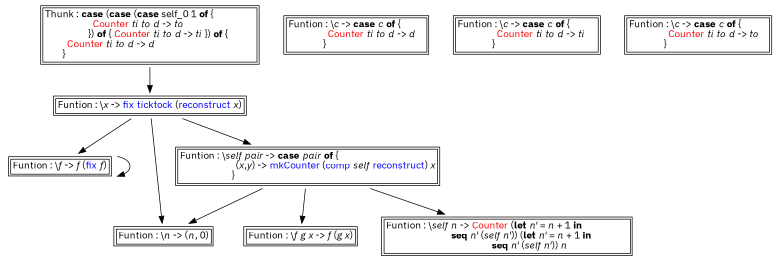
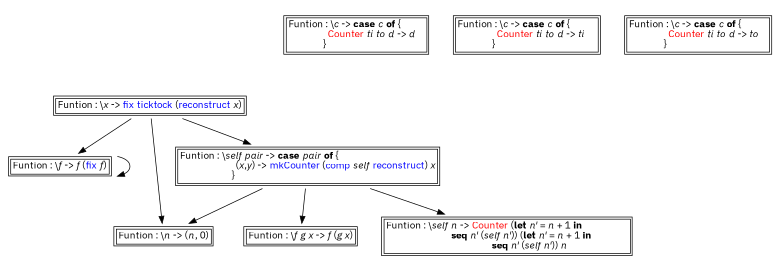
  digraph {
    fontname="IBM Plex Sans"
    node [fontname="IBM Plex Sans" shape=plaintext]
    edge [fontname="IBM Plex Sans"]
    n1 [label=<<TABLE ALIGN="LEFT"><TR><TD BALIGN="LEFT" ALIGN="LEFT">Funtion&nbsp;:&nbsp;\<I>f</I>&nbsp;<I>g</I>&nbsp;<I>x</I>&nbsp;-&gt;&nbsp;<I>f</I>&nbsp;(<I>g</I>&nbsp;<I>x</I>)<BR /></TD></TR></TABLE>>]
    n2 [label=<<TABLE ALIGN="LEFT"><TR><TD BALIGN="LEFT" ALIGN="LEFT">Funtion&nbsp;:&nbsp;\<I>c</I>&nbsp;-&gt;&nbsp;<B>case</B>&nbsp;<I>c</I>&nbsp;<B>of</B>&nbsp;{&nbsp;&nbsp;&nbsp;&nbsp;&nbsp;&nbsp;&nbsp;&nbsp;&nbsp;&nbsp;&nbsp;<BR />&nbsp;&nbsp;&nbsp;&nbsp;&nbsp;&nbsp;&nbsp;&nbsp;&nbsp;&nbsp;&nbsp;&nbsp;&nbsp;&nbsp;&nbsp;&nbsp;&nbsp;&nbsp;<FONT COLOR="red">Counter</FONT>&nbsp;<I>ti</I>&nbsp;<I>to</I>&nbsp;<I>d</I>&nbsp;-&gt;&nbsp;<I>d</I><BR />&nbsp;&nbsp;&nbsp;&nbsp;&nbsp;&nbsp;&nbsp;&nbsp;&nbsp;&nbsp;&nbsp;&nbsp;&nbsp;&nbsp;&nbsp;&nbsp;}&nbsp;&nbsp;&nbsp;&nbsp;&nbsp;&nbsp;&nbsp;&nbsp;&nbsp;&nbsp;&nbsp;&nbsp;&nbsp;&nbsp;&nbsp;&nbsp;&nbsp;&nbsp;&nbsp;&nbsp;&nbsp;<BR /></TD></TR></TABLE>>]
    n3 [label=<<TABLE ALIGN="LEFT"><TR><TD BALIGN="LEFT" ALIGN="LEFT">Funtion&nbsp;:&nbsp;\<I>f</I>&nbsp;-&gt;&nbsp;<I>f</I>&nbsp;(<FONT COLOR="blue">fix</FONT>&nbsp;<I>f</I>)<BR /></TD></TR></TABLE>>]
-   n4 [label=<<TABLE ALIGN="LEFT"><TR><TD BALIGN="LEFT" ALIGN="LEFT">Thunk&nbsp;:&nbsp;<B>case</B>&nbsp;(<B>case</B>&nbsp;(<B>case</B>&nbsp;self_0&nbsp;1&nbsp;<B>of</B>&nbsp;{&nbsp;&nbsp;&nbsp;&nbsp;&nbsp;&nbsp;&nbsp;&nbsp;&nbsp;&nbsp;&nbsp;&nbsp;&nbsp;&nbsp;&nbsp;&nbsp;&nbsp;&nbsp;&nbsp;<BR />&nbsp;&nbsp;&nbsp;&nbsp;&nbsp;&nbsp;&nbsp;&nbsp;&nbsp;&nbsp;&nbsp;&nbsp;&nbsp;&nbsp;&nbsp;&nbsp;&nbsp;&nbsp;&nbsp;&nbsp;&nbsp;&nbsp;<FONT COLOR="red">Counter</FONT>&nbsp;<I>ti</I>&nbsp;<I>to</I>&nbsp;<I>d</I>&nbsp;-&gt;&nbsp;<I>to</I>&nbsp;&nbsp;&nbsp;&nbsp;&nbsp;&nbsp;&nbsp;&nbsp;&nbsp;&nbsp;&nbsp;&nbsp;&nbsp;&nbsp;<BR />&nbsp;&nbsp;&nbsp;&nbsp;&nbsp;&nbsp;&nbsp;&nbsp;&nbsp;&nbsp;&nbsp;&nbsp;&nbsp;&nbsp;&nbsp;&nbsp;&nbsp;&nbsp;&nbsp;&nbsp;})&nbsp;<B>of</B>&nbsp;{&nbsp;<FONT COLOR="red">Counter</FONT>&nbsp;<I>ti</I>&nbsp;<I>to</I>&nbsp;<I>d</I>&nbsp;-&gt;&nbsp;<I>ti</I>&nbsp;})&nbsp;<B>of</B>&nbsp;{<BR />&nbsp;&nbsp;&nbsp;&nbsp;&nbsp;&nbsp;&nbsp;&nbsp;&nbsp;&nbsp;<FONT COLOR="red">Counter</FONT>&nbsp;<I>ti</I>&nbsp;<I>to</I>&nbsp;<I>d</I>&nbsp;-&gt;&nbsp;<I>d</I>&nbsp;&nbsp;&nbsp;&nbsp;&nbsp;&nbsp;&nbsp;&nbsp;&nbsp;&nbsp;&nbsp;&nbsp;&nbsp;&nbsp;&nbsp;&nbsp;&nbsp;&nbsp;&nbsp;&nbsp;&nbsp;&nbsp;&nbsp;&nbsp;&nbsp;&nbsp;&nbsp;<BR />&nbsp;&nbsp;&nbsp;&nbsp;&nbsp;&nbsp;&nbsp;&nbsp;}&nbsp;&nbsp;&nbsp;&nbsp;&nbsp;&nbsp;&nbsp;&nbsp;&nbsp;&nbsp;&nbsp;&nbsp;&nbsp;&nbsp;&nbsp;&nbsp;&nbsp;&nbsp;&nbsp;&nbsp;&nbsp;&nbsp;&nbsp;&nbsp;&nbsp;&nbsp;&nbsp;&nbsp;&nbsp;&nbsp;&nbsp;&nbsp;&nbsp;&nbsp;&nbsp;&nbsp;&nbsp;&nbsp;&nbsp;&nbsp;&nbsp;&nbsp;&nbsp;&nbsp;&nbsp;&nbsp;&nbsp;&nbsp;<BR /></TD></TR></TABLE>>]
    n5 [label=<<TABLE ALIGN="LEFT"><TR><TD BALIGN="LEFT" ALIGN="LEFT">Funtion&nbsp;:&nbsp;\<I>x</I>&nbsp;-&gt;&nbsp;<FONT COLOR="blue">fix</FONT>&nbsp;<FONT COLOR="blue">ticktock</FONT>&nbsp;(<FONT COLOR="blue">reconstruct</FONT>&nbsp;<I>x</I>)<BR /></TD></TR></TABLE>>]
    n6 [label=<<TABLE ALIGN="LEFT"><TR><TD BALIGN="LEFT" ALIGN="LEFT">Funtion&nbsp;:&nbsp;\<I>n</I>&nbsp;-&gt;&nbsp;(<I>n</I>,&nbsp;0)<BR /></TD></TR></TABLE>>]
    n7 [label=<<TABLE ALIGN="LEFT"><TR><TD BALIGN="LEFT" ALIGN="LEFT">Funtion&nbsp;:&nbsp;\<I>self</I>&nbsp;<I>pair</I>&nbsp;-&gt;&nbsp;<B>case</B>&nbsp;<I>pair</I>&nbsp;<B>of</B>&nbsp;{&nbsp;&nbsp;&nbsp;&nbsp;&nbsp;&nbsp;&nbsp;&nbsp;&nbsp;&nbsp;&nbsp;&nbsp;&nbsp;&nbsp;&nbsp;&nbsp;&nbsp;&nbsp;&nbsp;&nbsp;&nbsp;&nbsp;&nbsp;&nbsp;&nbsp;&nbsp;&nbsp;&nbsp;&nbsp;&nbsp;&nbsp;&nbsp;<BR />&nbsp;&nbsp;&nbsp;&nbsp;&nbsp;&nbsp;&nbsp;&nbsp;&nbsp;&nbsp;&nbsp;&nbsp;&nbsp;&nbsp;&nbsp;&nbsp;&nbsp;&nbsp;&nbsp;&nbsp;&nbsp;&nbsp;&nbsp;&nbsp;&nbsp;&nbsp;(<I>x</I>,<I>y</I>)&nbsp;-&gt;&nbsp;<FONT COLOR="blue">mkCounter</FONT>&nbsp;(<FONT COLOR="blue">comp</FONT>&nbsp;<I>self</I>&nbsp;<FONT COLOR="blue">reconstruct</FONT>)&nbsp;<I>x</I><BR />&nbsp;&nbsp;&nbsp;&nbsp;&nbsp;&nbsp;&nbsp;&nbsp;&nbsp;&nbsp;&nbsp;&nbsp;&nbsp;&nbsp;&nbsp;&nbsp;&nbsp;&nbsp;&nbsp;&nbsp;&nbsp;&nbsp;&nbsp;&nbsp;}&nbsp;&nbsp;&nbsp;&nbsp;&nbsp;&nbsp;&nbsp;&nbsp;&nbsp;&nbsp;&nbsp;&nbsp;&nbsp;&nbsp;&nbsp;&nbsp;&nbsp;&nbsp;&nbsp;&nbsp;&nbsp;&nbsp;&nbsp;&nbsp;&nbsp;&nbsp;&nbsp;&nbsp;&nbsp;&nbsp;&nbsp;&nbsp;&nbsp;&nbsp;&nbsp;&nbsp;&nbsp;&nbsp;&nbsp;&nbsp;&nbsp;&nbsp;&nbsp;&nbsp;&nbsp;<BR /></TD></TR></TABLE>>]
    n8 [label=<<TABLE ALIGN="LEFT"><TR><TD BALIGN="LEFT" ALIGN="LEFT">Funtion&nbsp;:&nbsp;\<I>self</I>&nbsp;<I>n</I>&nbsp;-&gt;&nbsp;<FONT COLOR="red">Counter</FONT>&nbsp;(<B>let</B>&nbsp;<I>n'</I>&nbsp;=&nbsp;<I>n</I>&nbsp;+&nbsp;1&nbsp;<B>in</B>&nbsp;&nbsp;&nbsp;&nbsp;&nbsp;&nbsp;&nbsp;&nbsp;&nbsp;&nbsp;&nbsp;&nbsp;&nbsp;&nbsp;&nbsp;&nbsp;&nbsp;&nbsp;&nbsp;&nbsp;&nbsp;<BR />&nbsp;&nbsp;&nbsp;&nbsp;&nbsp;&nbsp;&nbsp;&nbsp;&nbsp;&nbsp;&nbsp;&nbsp;&nbsp;&nbsp;&nbsp;&nbsp;&nbsp;&nbsp;&nbsp;&nbsp;&nbsp;&nbsp;&nbsp;&nbsp;&nbsp;&nbsp;&nbsp;&nbsp;&nbsp;&nbsp;<B>seq</B>&nbsp;<I>n'</I>&nbsp;(<I>self</I>&nbsp;<I>n'</I>))&nbsp;(<B>let</B>&nbsp;<I>n'</I>&nbsp;=&nbsp;<I>n</I>&nbsp;+&nbsp;1&nbsp;<B>in</B>&nbsp;&nbsp;<BR />&nbsp;&nbsp;&nbsp;&nbsp;&nbsp;&nbsp;&nbsp;&nbsp;&nbsp;&nbsp;&nbsp;&nbsp;&nbsp;&nbsp;&nbsp;&nbsp;&nbsp;&nbsp;&nbsp;&nbsp;&nbsp;&nbsp;&nbsp;&nbsp;&nbsp;&nbsp;&nbsp;&nbsp;&nbsp;&nbsp;&nbsp;&nbsp;&nbsp;&nbsp;&nbsp;&nbsp;&nbsp;&nbsp;&nbsp;&nbsp;&nbsp;&nbsp;&nbsp;&nbsp;&nbsp;&nbsp;&nbsp;&nbsp;&nbsp;<B>seq</B>&nbsp;<I>n'</I>&nbsp;(<I>self</I>&nbsp;<I>n'</I>))&nbsp;<I>n</I><BR /></TD></TR></TABLE>>]
    n9 [label=<<TABLE ALIGN="LEFT"><TR><TD BALIGN="LEFT" ALIGN="LEFT">Funtion&nbsp;:&nbsp;\<I>c</I>&nbsp;-&gt;&nbsp;<B>case</B>&nbsp;<I>c</I>&nbsp;<B>of</B>&nbsp;{&nbsp;&nbsp;&nbsp;&nbsp;&nbsp;&nbsp;&nbsp;&nbsp;&nbsp;&nbsp;&nbsp;&nbsp;<BR />&nbsp;&nbsp;&nbsp;&nbsp;&nbsp;&nbsp;&nbsp;&nbsp;&nbsp;&nbsp;&nbsp;&nbsp;&nbsp;&nbsp;&nbsp;&nbsp;&nbsp;&nbsp;<FONT COLOR="red">Counter</FONT>&nbsp;<I>ti</I>&nbsp;<I>to</I>&nbsp;<I>d</I>&nbsp;-&gt;&nbsp;<I>ti</I><BR />&nbsp;&nbsp;&nbsp;&nbsp;&nbsp;&nbsp;&nbsp;&nbsp;&nbsp;&nbsp;&nbsp;&nbsp;&nbsp;&nbsp;&nbsp;&nbsp;}&nbsp;&nbsp;&nbsp;&nbsp;&nbsp;&nbsp;&nbsp;&nbsp;&nbsp;&nbsp;&nbsp;&nbsp;&nbsp;&nbsp;&nbsp;&nbsp;&nbsp;&nbsp;&nbsp;&nbsp;&nbsp;&nbsp;<BR /></TD></TR></TABLE>>]
    n10 [label=<<TABLE ALIGN="LEFT"><TR><TD BALIGN="LEFT" ALIGN="LEFT">Funtion&nbsp;:&nbsp;\<I>c</I>&nbsp;-&gt;&nbsp;<B>case</B>&nbsp;<I>c</I>&nbsp;<B>of</B>&nbsp;{&nbsp;&nbsp;&nbsp;&nbsp;&nbsp;&nbsp;&nbsp;&nbsp;&nbsp;&nbsp;&nbsp;&nbsp;<BR />&nbsp;&nbsp;&nbsp;&nbsp;&nbsp;&nbsp;&nbsp;&nbsp;&nbsp;&nbsp;&nbsp;&nbsp;&nbsp;&nbsp;&nbsp;&nbsp;&nbsp;&nbsp;<FONT COLOR="red">Counter</FONT>&nbsp;<I>ti</I>&nbsp;<I>to</I>&nbsp;<I>d</I>&nbsp;-&gt;&nbsp;<I>to</I><BR />&nbsp;&nbsp;&nbsp;&nbsp;&nbsp;&nbsp;&nbsp;&nbsp;&nbsp;&nbsp;&nbsp;&nbsp;&nbsp;&nbsp;&nbsp;&nbsp;}&nbsp;&nbsp;&nbsp;&nbsp;&nbsp;&nbsp;&nbsp;&nbsp;&nbsp;&nbsp;&nbsp;&nbsp;&nbsp;&nbsp;&nbsp;&nbsp;&nbsp;&nbsp;&nbsp;&nbsp;&nbsp;&nbsp;<BR /></TD></TR></TABLE>>]
    n3 -> n3
-   n4 -> n5
    n5 -> n3
    n5 -> n6
    n5 -> n7
    n7 -> n1
    n7 -> n6
    n7 -> n8
  }
